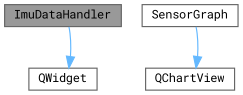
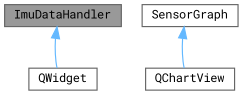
  digraph {
    fontname="Roboto Mono"
    node [color=gray40 fillcolor=white fontname="Roboto Mono" fontsize=10 shape=box style=filled]
    edge [color=steelblue1 dir=back fontname="Roboto Mono" fontsize=10 labelfontname=Helvetica labelfontsize=10 style=solid]
    n1 [fillcolor=grey60 fontcolor=black height=0.2 label=ImuDataHandler width=0.4]
    n2 [height=0.2 label=QWidget width=0.4]
    n3 [height=0.2 label=SensorGraph width=0.4]
    n4 [height=0.2 label=QChartView width=0.4]
-   n2 -> n1
-   n4 -> n3
+   n1 -> n2
+   n3 -> n4
  }
